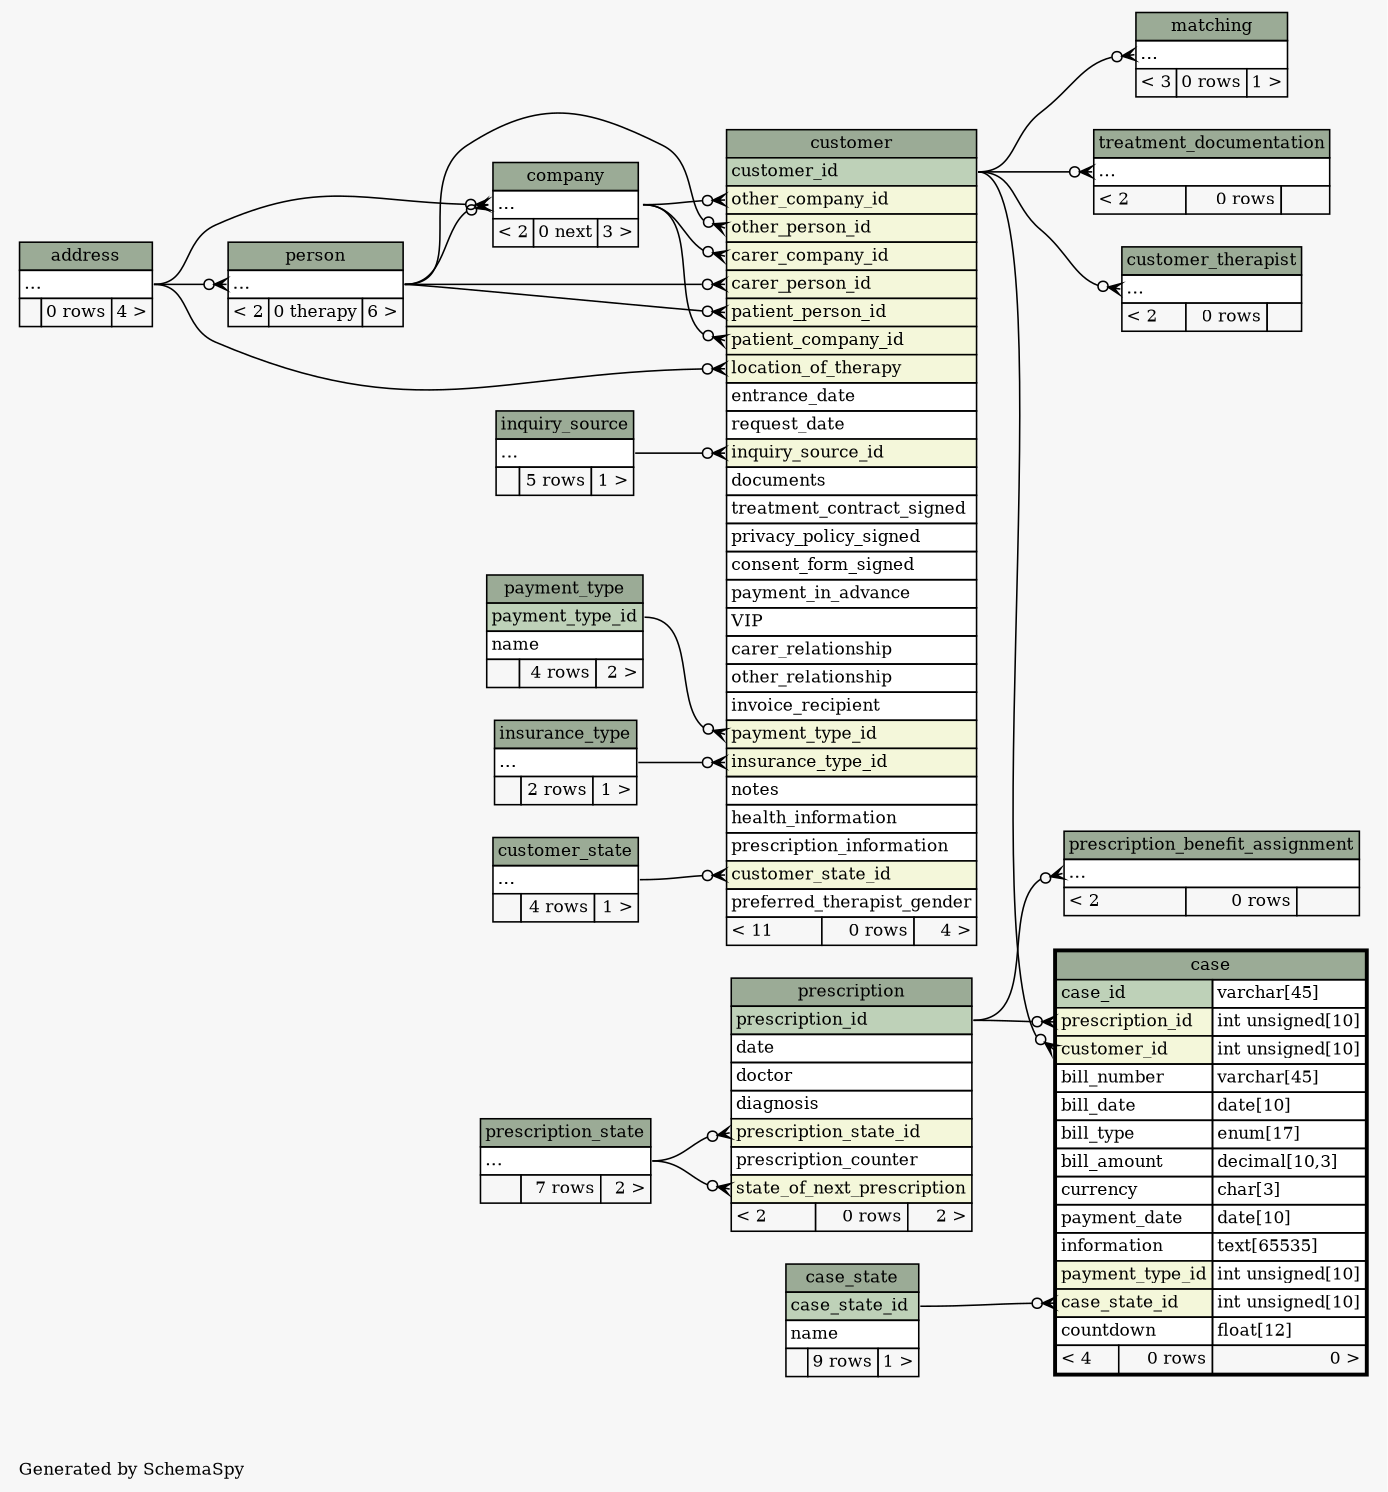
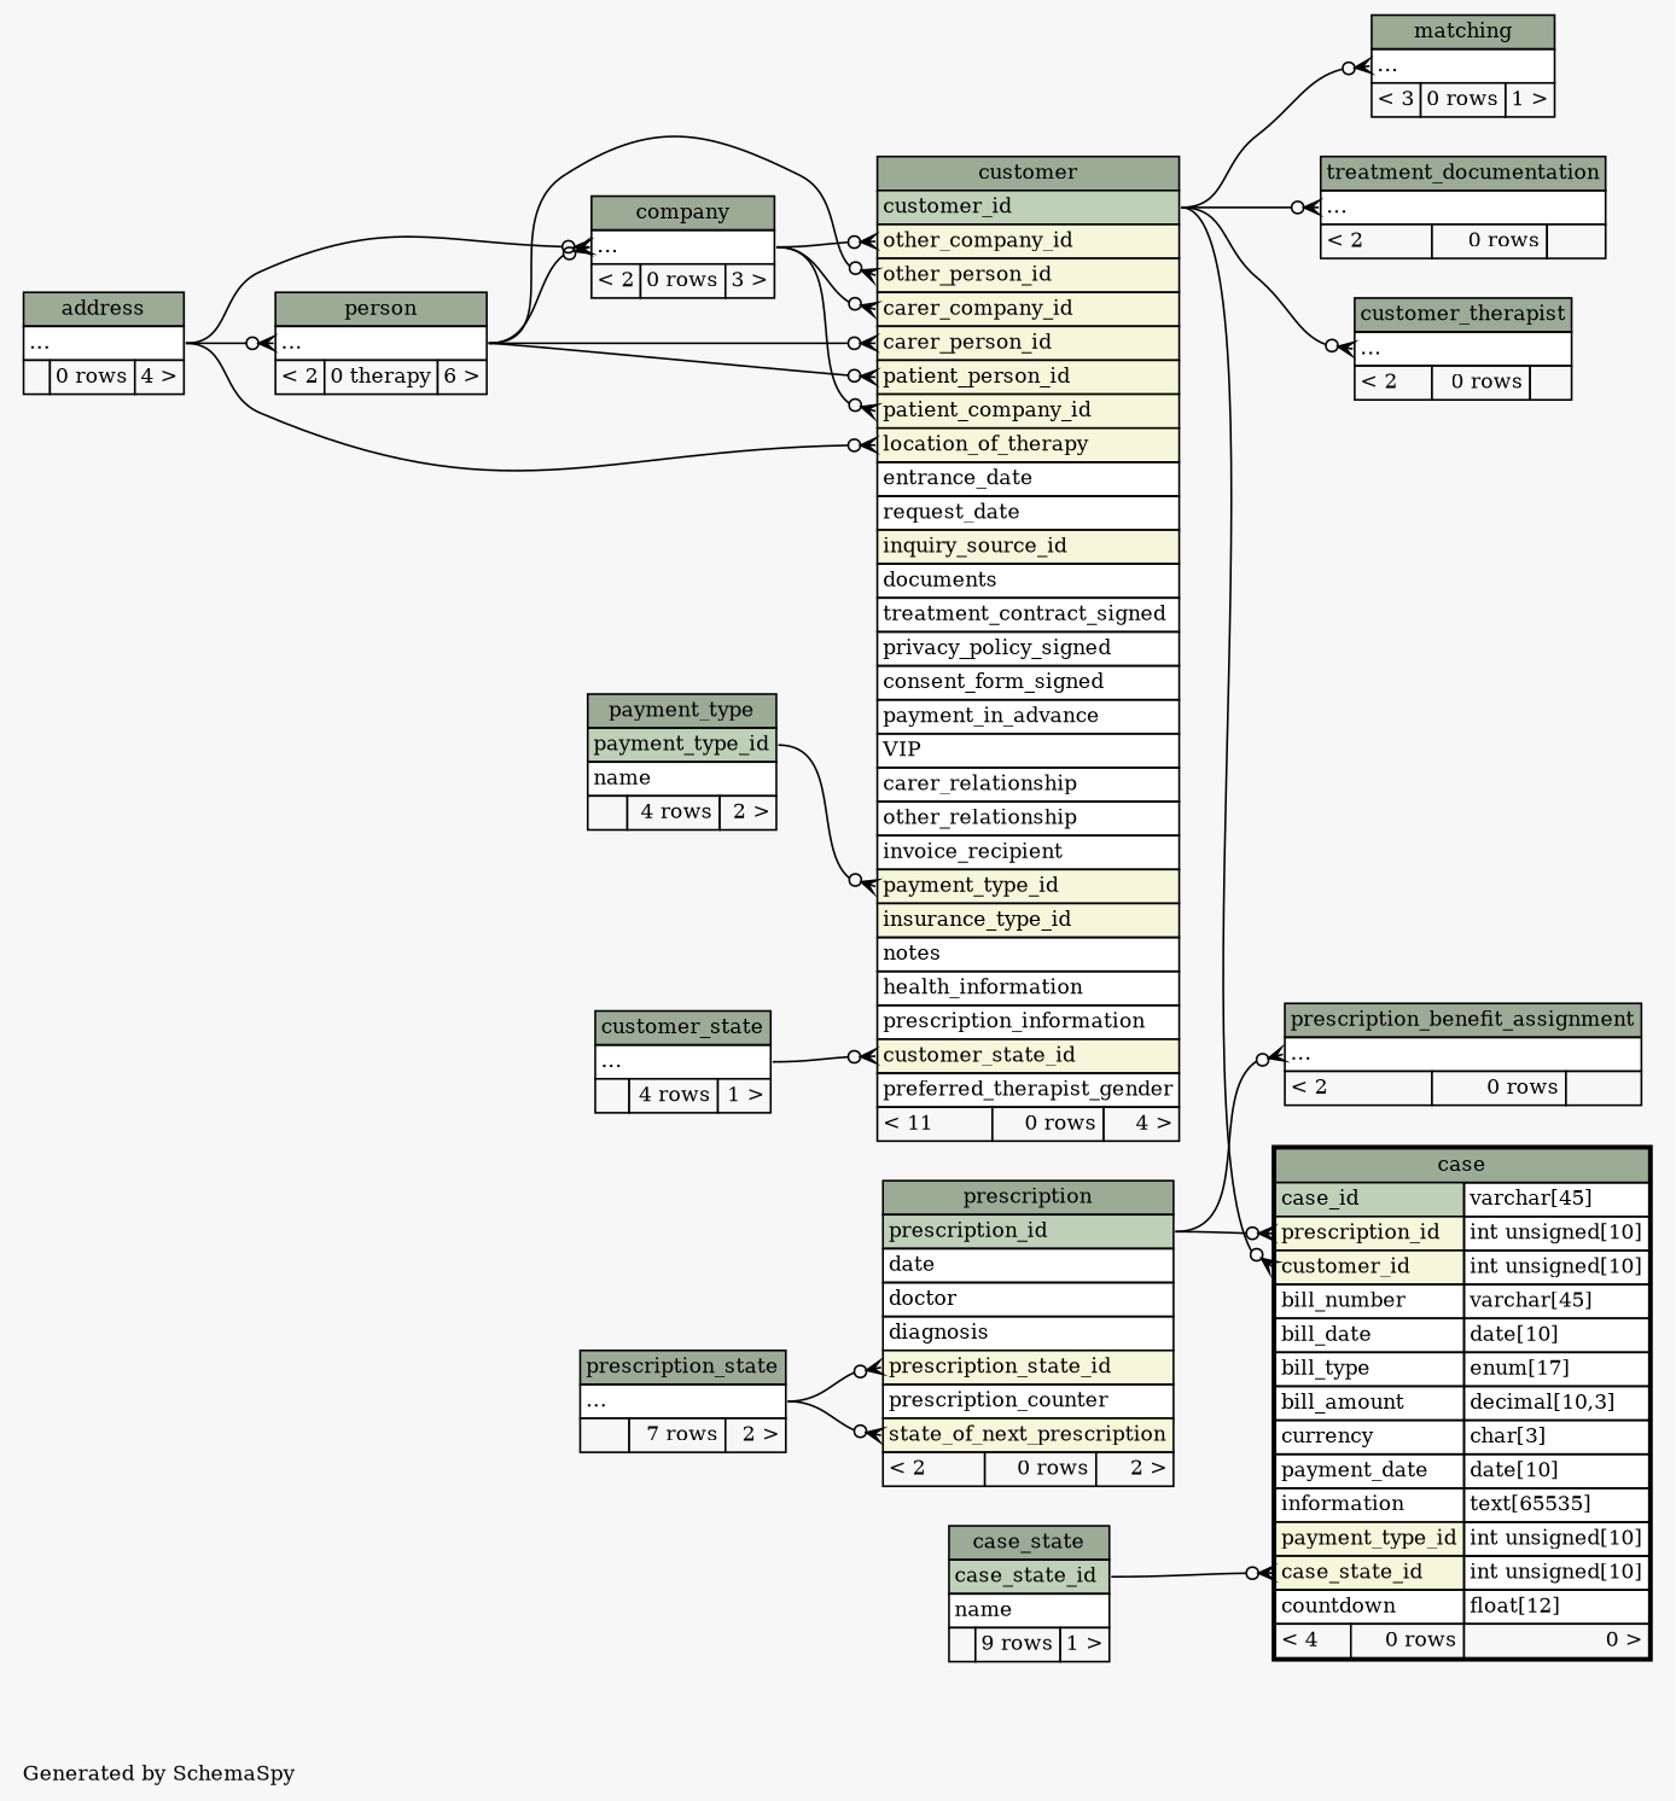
  digraph {
    bgcolor="#f7f7f7"
    fontname="DejaVu Serif"
    fontsize=11
    label="\nGenerated by SchemaSpy"
    labeljust=l
    nodesep=0.18
    rankdir=RL
    ranksep=0.46
    node [fontname="DejaVu Serif" fontsize=11 shape=plaintext]
    edge [arrowhead=none arrowsize=0.8 arrowtail=crowodot dir=back fontname="DejaVu Serif" headport="elipses:e" tailport="elipses:w"]
    n1 [label=<     <TABLE BORDER="2" CELLBORDER="1" CELLSPACING="0" BGCOLOR="#ffffff">       <TR><TD COLSPAN="3" BGCOLOR="#9bab96" ALIGN="CENTER">case</TD></TR>       <TR><TD PORT="case_id" COLSPAN="2" BGCOLOR="#bed1b8" ALIGN="LEFT">case_id</TD><TD PORT="case_id.type" ALIGN="LEFT">varchar[45]</TD></TR>       <TR><TD PORT="prescription_id" COLSPAN="2" BGCOLOR="#f4f7da" ALIGN="LEFT">prescription_id</TD><TD PORT="prescription_id.type" ALIGN="LEFT">int unsigned[10]</TD></TR>       <TR><TD PORT="customer_id" COLSPAN="2" BGCOLOR="#f4f7da" ALIGN="LEFT">customer_id</TD><TD PORT="customer_id.type" ALIGN="LEFT">int unsigned[10]</TD></TR>       <TR><TD PORT="bill_number" COLSPAN="2" ALIGN="LEFT">bill_number</TD><TD PORT="bill_number.type" ALIGN="LEFT">varchar[45]</TD></TR>       <TR><TD PORT="bill_date" COLSPAN="2" ALIGN="LEFT">bill_date</TD><TD PORT="bill_date.type" ALIGN="LEFT">date[10]</TD></TR>       <TR><TD PORT="bill_type" COLSPAN="2" ALIGN="LEFT">bill_type</TD><TD PORT="bill_type.type" ALIGN="LEFT">enum[17]</TD></TR>       <TR><TD PORT="bill_amount" COLSPAN="2" ALIGN="LEFT">bill_amount</TD><TD PORT="bill_amount.type" ALIGN="LEFT">decimal[10,3]</TD></TR>       <TR><TD PORT="currency" COLSPAN="2" ALIGN="LEFT">currency</TD><TD PORT="currency.type" ALIGN="LEFT">char[3]</TD></TR>       <TR><TD PORT="payment_date" COLSPAN="2" ALIGN="LEFT">payment_date</TD><TD PORT="payment_date.type" ALIGN="LEFT">date[10]</TD></TR>       <TR><TD PORT="information" COLSPAN="2" ALIGN="LEFT">information</TD><TD PORT="information.type" ALIGN="LEFT">text[65535]</TD></TR>       <TR><TD PORT="payment_type_id" COLSPAN="2" BGCOLOR="#f4f7da" ALIGN="LEFT">payment_type_id</TD><TD PORT="payment_type_id.type" ALIGN="LEFT">int unsigned[10]</TD></TR>       <TR><TD PORT="case_state_id" COLSPAN="2" BGCOLOR="#f4f7da" ALIGN="LEFT">case_state_id</TD><TD PORT="case_state_id.type" ALIGN="LEFT">int unsigned[10]</TD></TR>       <TR><TD PORT="countdown" COLSPAN="2" ALIGN="LEFT">countdown</TD><TD PORT="countdown.type" ALIGN="LEFT">float[12]</TD></TR>       <TR><TD ALIGN="LEFT" BGCOLOR="#f7f7f7">&lt; 4</TD><TD ALIGN="RIGHT" BGCOLOR="#f7f7f7">0 rows</TD><TD ALIGN="RIGHT" BGCOLOR="#f7f7f7">0 &gt;</TD></TR>     </TABLE>>]
    n2 [label=<     <TABLE BORDER="0" CELLBORDER="1" CELLSPACING="0" BGCOLOR="#ffffff">       <TR><TD COLSPAN="3" BGCOLOR="#9bab96" ALIGN="CENTER">case_state</TD></TR>       <TR><TD PORT="case_state_id" COLSPAN="3" BGCOLOR="#bed1b8" ALIGN="LEFT">case_state_id</TD></TR>       <TR><TD PORT="name" COLSPAN="3" ALIGN="LEFT">name</TD></TR>       <TR><TD ALIGN="LEFT" BGCOLOR="#f7f7f7">  </TD><TD ALIGN="RIGHT" BGCOLOR="#f7f7f7">9 rows</TD><TD ALIGN="RIGHT" BGCOLOR="#f7f7f7">1 &gt;</TD></TR>     </TABLE>>]
    n3 [label=<     <TABLE BORDER="0" CELLBORDER="1" CELLSPACING="0" BGCOLOR="#ffffff">       <TR><TD COLSPAN="3" BGCOLOR="#9bab96" ALIGN="CENTER">customer</TD></TR>       <TR><TD PORT="customer_id" COLSPAN="3" BGCOLOR="#bed1b8" ALIGN="LEFT">customer_id</TD></TR>       <TR><TD PORT="other_company_id" COLSPAN="3" BGCOLOR="#f4f7da" ALIGN="LEFT">other_company_id</TD></TR>       <TR><TD PORT="other_person_id" COLSPAN="3" BGCOLOR="#f4f7da" ALIGN="LEFT">other_person_id</TD></TR>       <TR><TD PORT="carer_company_id" COLSPAN="3" BGCOLOR="#f4f7da" ALIGN="LEFT">carer_company_id</TD></TR>       <TR><TD PORT="carer_person_id" COLSPAN="3" BGCOLOR="#f4f7da" ALIGN="LEFT">carer_person_id</TD></TR>       <TR><TD PORT="patient_person_id" COLSPAN="3" BGCOLOR="#f4f7da" ALIGN="LEFT">patient_person_id</TD></TR>       <TR><TD PORT="patient_company_id" COLSPAN="3" BGCOLOR="#f4f7da" ALIGN="LEFT">patient_company_id</TD></TR>       <TR><TD PORT="location_of_therapy" COLSPAN="3" BGCOLOR="#f4f7da" ALIGN="LEFT">location_of_therapy</TD></TR>       <TR><TD PORT="entrance_date" COLSPAN="3" ALIGN="LEFT">entrance_date</TD></TR>       <TR><TD PORT="request_date" COLSPAN="3" ALIGN="LEFT">request_date</TD></TR>       <TR><TD PORT="inquiry_source_id" COLSPAN="3" BGCOLOR="#f4f7da" ALIGN="LEFT">inquiry_source_id</TD></TR>       <TR><TD PORT="documents" COLSPAN="3" ALIGN="LEFT">documents</TD></TR>       <TR><TD PORT="treatment_contract_signed" COLSPAN="3" ALIGN="LEFT">treatment_contract_signed</TD></TR>       <TR><TD PORT="privacy_policy_signed" COLSPAN="3" ALIGN="LEFT">privacy_policy_signed</TD></TR>       <TR><TD PORT="consent_form_signed" COLSPAN="3" ALIGN="LEFT">consent_form_signed</TD></TR>       <TR><TD PORT="payment_in_advance" COLSPAN="3" ALIGN="LEFT">payment_in_advance</TD></TR>       <TR><TD PORT="VIP" COLSPAN="3" ALIGN="LEFT">VIP</TD></TR>       <TR><TD PORT="carer_relationship" COLSPAN="3" ALIGN="LEFT">carer_relationship</TD></TR>       <TR><TD PORT="other_relationship" COLSPAN="3" ALIGN="LEFT">other_relationship</TD></TR>       <TR><TD PORT="invoice_recipient" COLSPAN="3" ALIGN="LEFT">invoice_recipient</TD></TR>       <TR><TD PORT="payment_type_id" COLSPAN="3" BGCOLOR="#f4f7da" ALIGN="LEFT">payment_type_id</TD></TR>       <TR><TD PORT="insurance_type_id" COLSPAN="3" BGCOLOR="#f4f7da" ALIGN="LEFT">insurance_type_id</TD></TR>       <TR><TD PORT="notes" COLSPAN="3" ALIGN="LEFT">notes</TD></TR>       <TR><TD PORT="health_information" COLSPAN="3" ALIGN="LEFT">health_information</TD></TR>       <TR><TD PORT="prescription_information" COLSPAN="3" ALIGN="LEFT">prescription_information</TD></TR>       <TR><TD PORT="customer_state_id" COLSPAN="3" BGCOLOR="#f4f7da" ALIGN="LEFT">customer_state_id</TD></TR>       <TR><TD PORT="preferred_therapist_gender" COLSPAN="3" ALIGN="LEFT">preferred_therapist_gender</TD></TR>       <TR><TD ALIGN="LEFT" BGCOLOR="#f7f7f7">&lt; 11</TD><TD ALIGN="RIGHT" BGCOLOR="#f7f7f7">0 rows</TD><TD ALIGN="RIGHT" BGCOLOR="#f7f7f7">4 &gt;</TD></TR>     </TABLE>>]
    n4 [label=<     <TABLE BORDER="0" CELLBORDER="1" CELLSPACING="0" BGCOLOR="#ffffff">       <TR><TD COLSPAN="3" BGCOLOR="#9bab96" ALIGN="CENTER">prescription</TD></TR>       <TR><TD PORT="prescription_id" COLSPAN="3" BGCOLOR="#bed1b8" ALIGN="LEFT">prescription_id</TD></TR>       <TR><TD PORT="date" COLSPAN="3" ALIGN="LEFT">date</TD></TR>       <TR><TD PORT="doctor" COLSPAN="3" ALIGN="LEFT">doctor</TD></TR>       <TR><TD PORT="diagnosis" COLSPAN="3" ALIGN="LEFT">diagnosis</TD></TR>       <TR><TD PORT="prescription_state_id" COLSPAN="3" BGCOLOR="#f4f7da" ALIGN="LEFT">prescription_state_id</TD></TR>       <TR><TD PORT="prescription_counter" COLSPAN="3" ALIGN="LEFT">prescription_counter</TD></TR>       <TR><TD PORT="state_of_next_prescription" COLSPAN="3" BGCOLOR="#f4f7da" ALIGN="LEFT">state_of_next_prescription</TD></TR>       <TR><TD ALIGN="LEFT" BGCOLOR="#f7f7f7">&lt; 2</TD><TD ALIGN="RIGHT" BGCOLOR="#f7f7f7">0 rows</TD><TD ALIGN="RIGHT" BGCOLOR="#f7f7f7">2 &gt;</TD></TR>     </TABLE>>]
    n5 [label=<     <TABLE BORDER="0" CELLBORDER="1" CELLSPACING="0" BGCOLOR="#ffffff">       <TR><TD COLSPAN="3" BGCOLOR="#9bab96" ALIGN="CENTER">payment_type</TD></TR>       <TR><TD PORT="payment_type_id" COLSPAN="3" BGCOLOR="#bed1b8" ALIGN="LEFT">payment_type_id</TD></TR>       <TR><TD PORT="name" COLSPAN="3" ALIGN="LEFT">name</TD></TR>       <TR><TD ALIGN="LEFT" BGCOLOR="#f7f7f7">  </TD><TD ALIGN="RIGHT" BGCOLOR="#f7f7f7">4 rows</TD><TD ALIGN="RIGHT" BGCOLOR="#f7f7f7">2 &gt;</TD></TR>     </TABLE>>]
-   n6 [label=<     <TABLE BORDER="0" CELLBORDER="1" CELLSPACING="0" BGCOLOR="#ffffff">       <TR><TD COLSPAN="3" BGCOLOR="#9bab96" ALIGN="CENTER">company</TD></TR>       <TR><TD PORT="elipses" COLSPAN="3" ALIGN="LEFT">...</TD></TR>       <TR><TD ALIGN="LEFT" BGCOLOR="#f7f7f7">&lt; 2</TD><TD ALIGN="RIGHT" BGCOLOR="#f7f7f7">0 next</TD><TD ALIGN="RIGHT" BGCOLOR="#f7f7f7">3 &gt;</TD></TR>     </TABLE>>]
+   n6 [label=<     <TABLE BORDER="0" CELLBORDER="1" CELLSPACING="0" BGCOLOR="#ffffff">       <TR><TD COLSPAN="3" BGCOLOR="#9bab96" ALIGN="CENTER">company</TD></TR>       <TR><TD PORT="elipses" COLSPAN="3" ALIGN="LEFT">...</TD></TR>       <TR><TD ALIGN="LEFT" BGCOLOR="#f7f7f7">&lt; 2</TD><TD ALIGN="RIGHT" BGCOLOR="#f7f7f7">0 rows</TD><TD ALIGN="RIGHT" BGCOLOR="#f7f7f7">3 &gt;</TD></TR>     </TABLE>>]
    n7 [label=<     <TABLE BORDER="0" CELLBORDER="1" CELLSPACING="0" BGCOLOR="#ffffff">       <TR><TD COLSPAN="3" BGCOLOR="#9bab96" ALIGN="CENTER">address</TD></TR>       <TR><TD PORT="elipses" COLSPAN="3" ALIGN="LEFT">...</TD></TR>       <TR><TD ALIGN="LEFT" BGCOLOR="#f7f7f7">  </TD><TD ALIGN="RIGHT" BGCOLOR="#f7f7f7">0 rows</TD><TD ALIGN="RIGHT" BGCOLOR="#f7f7f7">4 &gt;</TD></TR>     </TABLE>>]
    n8 [label=<     <TABLE BORDER="0" CELLBORDER="1" CELLSPACING="0" BGCOLOR="#ffffff">       <TR><TD COLSPAN="3" BGCOLOR="#9bab96" ALIGN="CENTER">person</TD></TR>       <TR><TD PORT="elipses" COLSPAN="3" ALIGN="LEFT">...</TD></TR>       <TR><TD ALIGN="LEFT" BGCOLOR="#f7f7f7">&lt; 2</TD><TD ALIGN="RIGHT" BGCOLOR="#f7f7f7">0 therapy</TD><TD ALIGN="RIGHT" BGCOLOR="#f7f7f7">6 &gt;</TD></TR>     </TABLE>>]
    n9 [label=<     <TABLE BORDER="0" CELLBORDER="1" CELLSPACING="0" BGCOLOR="#ffffff">       <TR><TD COLSPAN="3" BGCOLOR="#9bab96" ALIGN="CENTER">customer_state</TD></TR>       <TR><TD PORT="elipses" COLSPAN="3" ALIGN="LEFT">...</TD></TR>       <TR><TD ALIGN="LEFT" BGCOLOR="#f7f7f7">  </TD><TD ALIGN="RIGHT" BGCOLOR="#f7f7f7">4 rows</TD><TD ALIGN="RIGHT" BGCOLOR="#f7f7f7">1 &gt;</TD></TR>     </TABLE>>]
-   n10 [label=<     <TABLE BORDER="0" CELLBORDER="1" CELLSPACING="0" BGCOLOR="#ffffff">       <TR><TD COLSPAN="3" BGCOLOR="#9bab96" ALIGN="CENTER">inquiry_source</TD></TR>       <TR><TD PORT="elipses" COLSPAN="3" ALIGN="LEFT">...</TD></TR>       <TR><TD ALIGN="LEFT" BGCOLOR="#f7f7f7">  </TD><TD ALIGN="RIGHT" BGCOLOR="#f7f7f7">5 rows</TD><TD ALIGN="RIGHT" BGCOLOR="#f7f7f7">1 &gt;</TD></TR>     </TABLE>>]
-   n11 [label=<     <TABLE BORDER="0" CELLBORDER="1" CELLSPACING="0" BGCOLOR="#ffffff">       <TR><TD COLSPAN="3" BGCOLOR="#9bab96" ALIGN="CENTER">insurance_type</TD></TR>       <TR><TD PORT="elipses" COLSPAN="3" ALIGN="LEFT">...</TD></TR>       <TR><TD ALIGN="LEFT" BGCOLOR="#f7f7f7">  </TD><TD ALIGN="RIGHT" BGCOLOR="#f7f7f7">2 rows</TD><TD ALIGN="RIGHT" BGCOLOR="#f7f7f7">1 &gt;</TD></TR>     </TABLE>>]
    n12 [label=<     <TABLE BORDER="0" CELLBORDER="1" CELLSPACING="0" BGCOLOR="#ffffff">       <TR><TD COLSPAN="3" BGCOLOR="#9bab96" ALIGN="CENTER">prescription_state</TD></TR>       <TR><TD PORT="elipses" COLSPAN="3" ALIGN="LEFT">...</TD></TR>       <TR><TD ALIGN="LEFT" BGCOLOR="#f7f7f7">  </TD><TD ALIGN="RIGHT" BGCOLOR="#f7f7f7">7 rows</TD><TD ALIGN="RIGHT" BGCOLOR="#f7f7f7">2 &gt;</TD></TR>     </TABLE>>]
    n13 [label=<     <TABLE BORDER="0" CELLBORDER="1" CELLSPACING="0" BGCOLOR="#ffffff">       <TR><TD COLSPAN="3" BGCOLOR="#9bab96" ALIGN="CENTER">customer_therapist</TD></TR>       <TR><TD PORT="elipses" COLSPAN="3" ALIGN="LEFT">...</TD></TR>       <TR><TD ALIGN="LEFT" BGCOLOR="#f7f7f7">&lt; 2</TD><TD ALIGN="RIGHT" BGCOLOR="#f7f7f7">0 rows</TD><TD ALIGN="RIGHT" BGCOLOR="#f7f7f7">  </TD></TR>     </TABLE>>]
    n14 [label=<     <TABLE BORDER="0" CELLBORDER="1" CELLSPACING="0" BGCOLOR="#ffffff">       <TR><TD COLSPAN="3" BGCOLOR="#9bab96" ALIGN="CENTER">matching</TD></TR>       <TR><TD PORT="elipses" COLSPAN="3" ALIGN="LEFT">...</TD></TR>       <TR><TD ALIGN="LEFT" BGCOLOR="#f7f7f7">&lt; 3</TD><TD ALIGN="RIGHT" BGCOLOR="#f7f7f7">0 rows</TD><TD ALIGN="RIGHT" BGCOLOR="#f7f7f7">1 &gt;</TD></TR>     </TABLE>>]
    n15 [label=<     <TABLE BORDER="0" CELLBORDER="1" CELLSPACING="0" BGCOLOR="#ffffff">       <TR><TD COLSPAN="3" BGCOLOR="#9bab96" ALIGN="CENTER">prescription_benefit_assignment</TD></TR>       <TR><TD PORT="elipses" COLSPAN="3" ALIGN="LEFT">...</TD></TR>       <TR><TD ALIGN="LEFT" BGCOLOR="#f7f7f7">&lt; 2</TD><TD ALIGN="RIGHT" BGCOLOR="#f7f7f7">0 rows</TD><TD ALIGN="RIGHT" BGCOLOR="#f7f7f7">  </TD></TR>     </TABLE>>]
    n16 [label=<     <TABLE BORDER="0" CELLBORDER="1" CELLSPACING="0" BGCOLOR="#ffffff">       <TR><TD COLSPAN="3" BGCOLOR="#9bab96" ALIGN="CENTER">treatment_documentation</TD></TR>       <TR><TD PORT="elipses" COLSPAN="3" ALIGN="LEFT">...</TD></TR>       <TR><TD ALIGN="LEFT" BGCOLOR="#f7f7f7">&lt; 2</TD><TD ALIGN="RIGHT" BGCOLOR="#f7f7f7">0 rows</TD><TD ALIGN="RIGHT" BGCOLOR="#f7f7f7">  </TD></TR>     </TABLE>>]
    n1 -> n2 [headport="case_state_id:e" tailport="case_state_id:w"]
    n1 -> n3 [headport="customer_id:e" tailport="customer_id:w"]
    n1 -> n4 [headport="prescription_id:e" tailport="prescription_id:w"]
    n3 -> n5 [headport="payment_type_id:e" tailport="payment_type_id:w"]
    n3 -> n6 [tailport="carer_company_id:w"]
    n3 -> n6 [tailport="other_company_id:w"]
    n3 -> n6 [tailport="patient_company_id:w"]
    n3 -> n7 [tailport="location_of_therapy:w"]
    n3 -> n8 [tailport="carer_person_id:w"]
    n3 -> n8 [tailport="other_person_id:w"]
    n3 -> n8 [tailport="patient_person_id:w"]
    n3 -> n9 [tailport="customer_state_id:w"]
-   n3 -> n10 [tailport="inquiry_source_id:w"]
-   n3 -> n11 [tailport="insurance_type_id:w"]
    n4 -> n12 [tailport="prescription_state_id:w"]
    n4 -> n12 [tailport="state_of_next_prescription:w"]
    n6 -> n7
    n6 -> n8
    n8 -> n7
    n13 -> n3 [headport="customer_id:e"]
    n14 -> n3 [headport="customer_id:e"]
    n15 -> n4 [headport="prescription_id:e"]
    n16 -> n3 [headport="customer_id:e"]
  }
